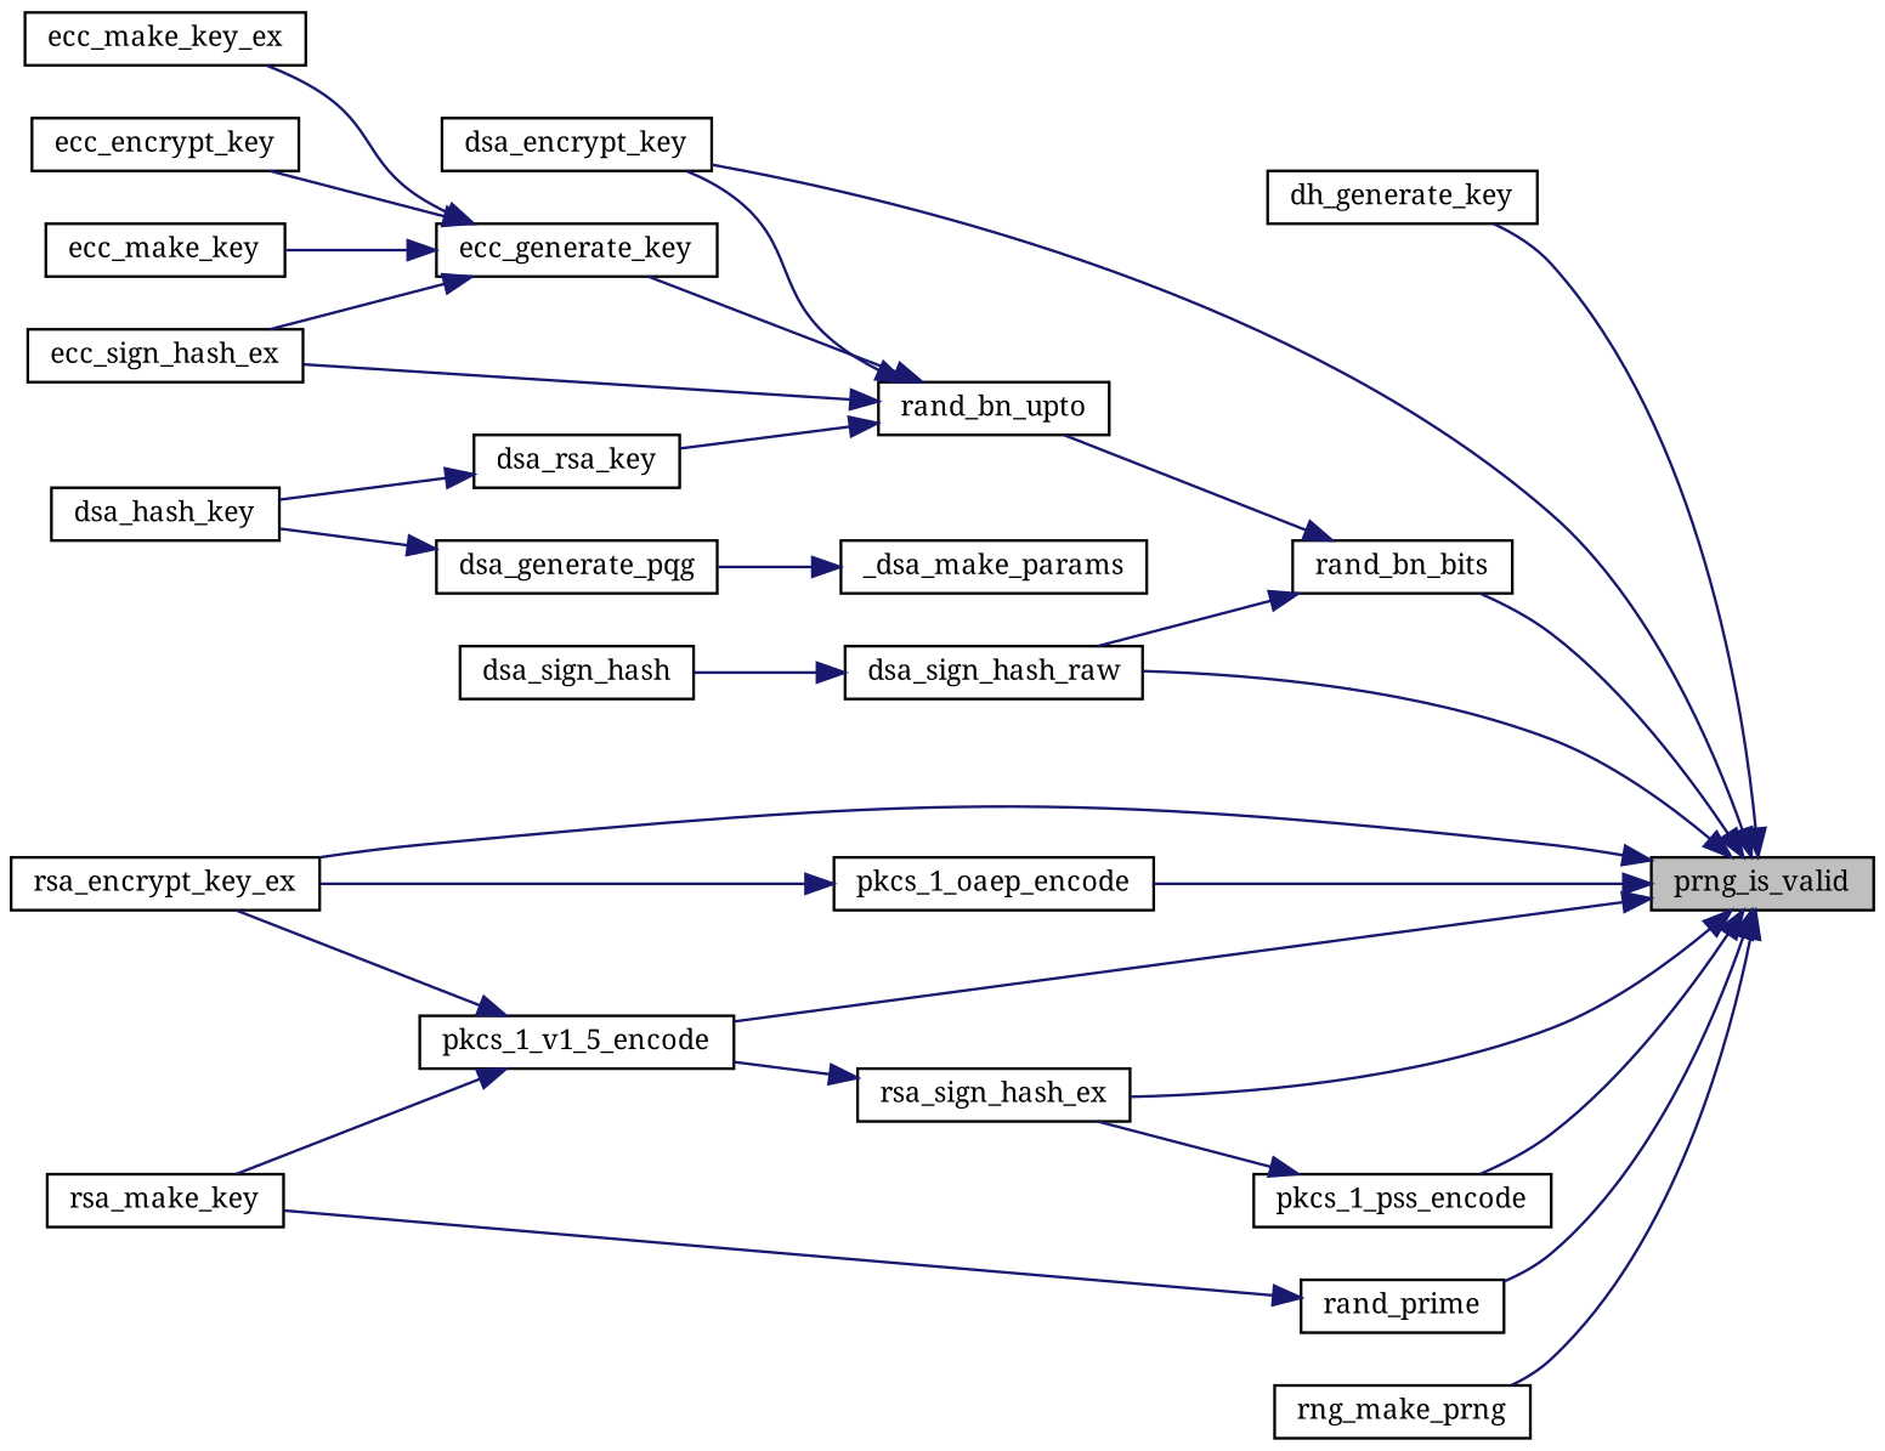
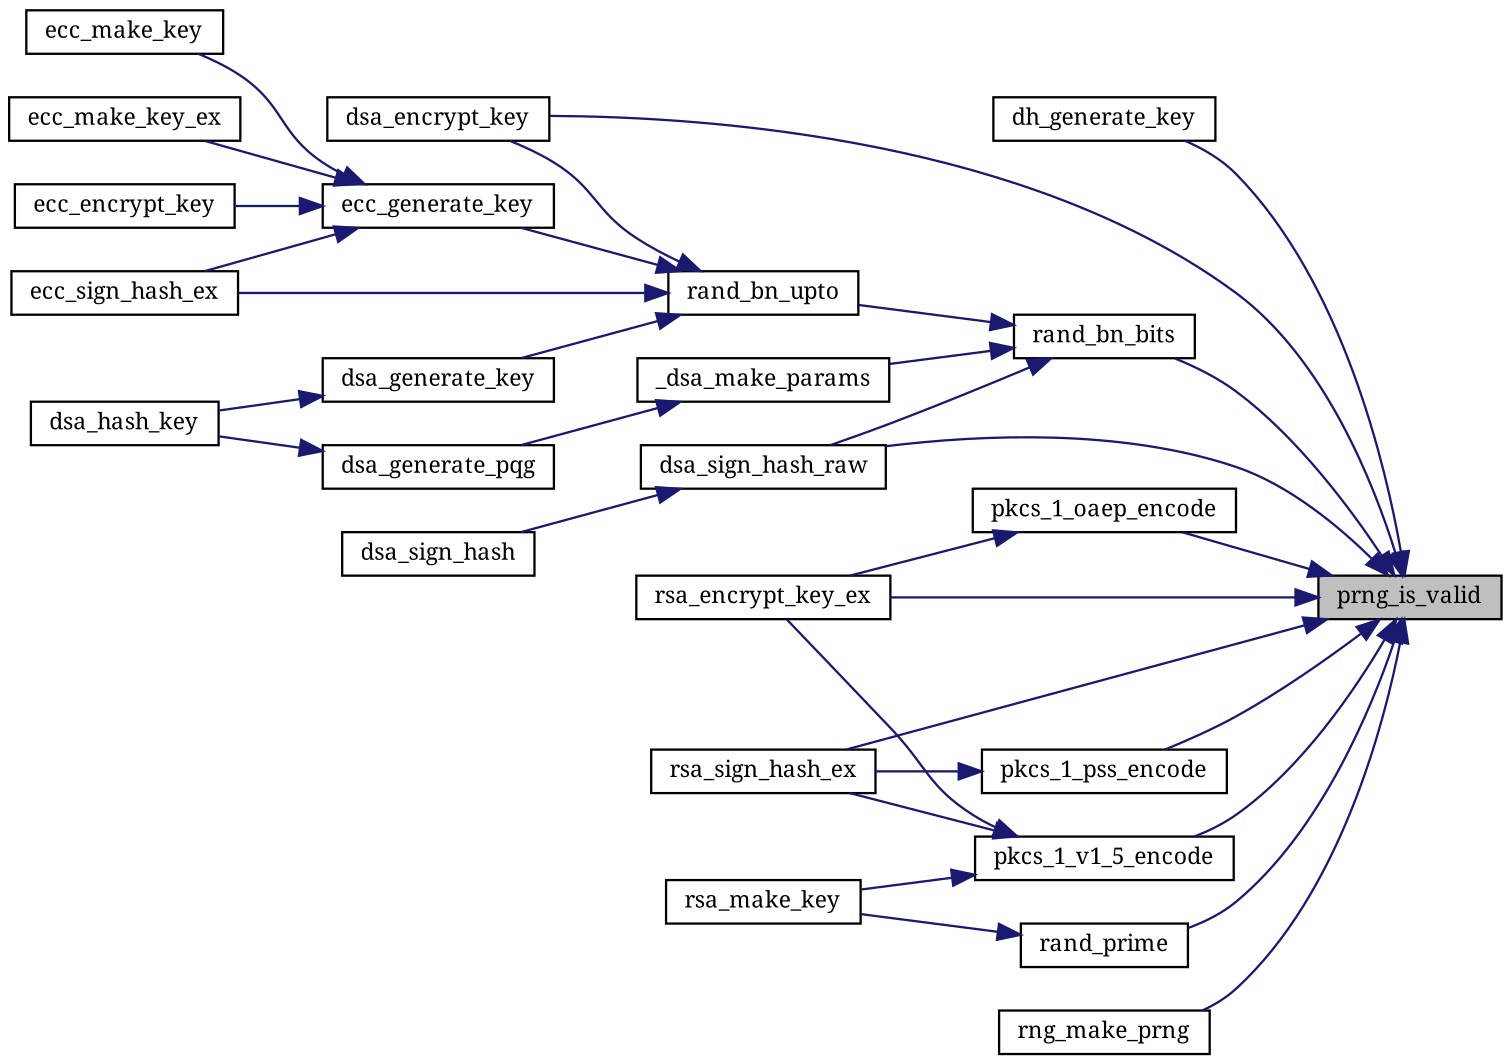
  digraph {
    fontname="Noto Serif"
    rankdir=RL
    node [color=black fillcolor=white fontname="Noto Serif" fontsize=10 shape=record style=filled]
    edge [color=midnightblue dir=back fontname="Noto Serif" fontsize=10 labelfontname=Helvetica labelfontsize=10 style=solid]
    n1 [fillcolor=grey75 fontcolor=black height=0.2 label=prng_is_valid width=0.4]
    n2 [height=0.2 label=dh_generate_key width=0.4]
    n3 [height=0.2 label=dsa_encrypt_key width=0.4]
    n4 [height=0.2 label=dsa_sign_hash_raw width=0.4]
    n5 [height=0.2 label=pkcs_1_oaep_encode width=0.4]
    n6 [height=0.2 label=rsa_encrypt_key_ex width=0.4]
    n7 [height=0.2 label=pkcs_1_pss_encode width=0.4]
    n8 [height=0.2 label=rsa_sign_hash_ex width=0.4]
    n9 [height=0.2 label=pkcs_1_v1_5_encode width=0.4]
    n10 [height=0.2 label=rand_bn_bits width=0.4]
    n11 [height=0.2 label=rand_prime width=0.4]
    n12 [height=0.2 label=rng_make_prng width=0.4]
    n13 [height=0.2 label=dsa_sign_hash width=0.4]
    n14 [height=0.2 label=rsa_make_key width=0.4]
    n15 [height=0.2 label=rand_bn_upto width=0.4]
    n16 [height=0.2 label=_dsa_make_params width=0.4]
-   n17 [height=0.2 label=dsa_rsa_key width=0.4]
+   n17 [height=0.2 label=dsa_generate_key width=0.4]
    n18 [height=0.2 label=ecc_generate_key width=0.4]
    n19 [height=0.2 label=ecc_sign_hash_ex width=0.4]
    n20 [height=0.2 label=dsa_generate_pqg width=0.4]
    n21 [height=0.2 label=dsa_hash_key width=0.4]
    n22 [height=0.2 label=ecc_encrypt_key width=0.4]
    n23 [height=0.2 label=ecc_make_key width=0.4]
    n24 [height=0.2 label=ecc_make_key_ex width=0.4]
    n1 -> n2
    n1 -> n3
    n1 -> n4
    n1 -> n5
    n1 -> n6
    n1 -> n7
    n1 -> n8
    n1 -> n9
    n1 -> n10
    n1 -> n11
    n1 -> n12
    n4 -> n13
    n5 -> n6
    n7 -> n8
    n9 -> n6
-   n8 -> n9
+   n9 -> n8
    n9 -> n14
    n10 -> n4
    n10 -> n15
+   n10 -> n16
    n11 -> n14
    n15 -> n3
    n15 -> n17
    n15 -> n18
    n15 -> n19
    n16 -> n20
    n17 -> n21
    n18 -> n19
    n18 -> n22
    n18 -> n23
    n18 -> n24
    n20 -> n21
  }
